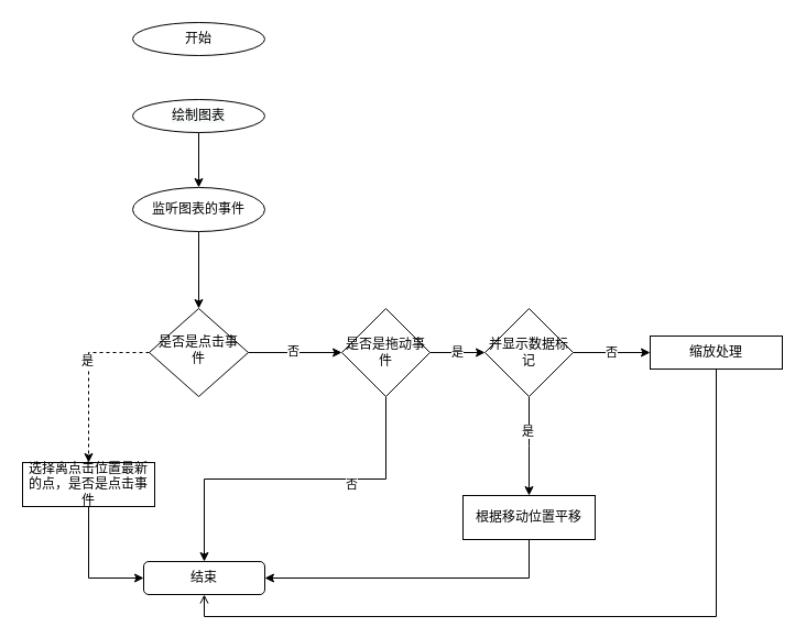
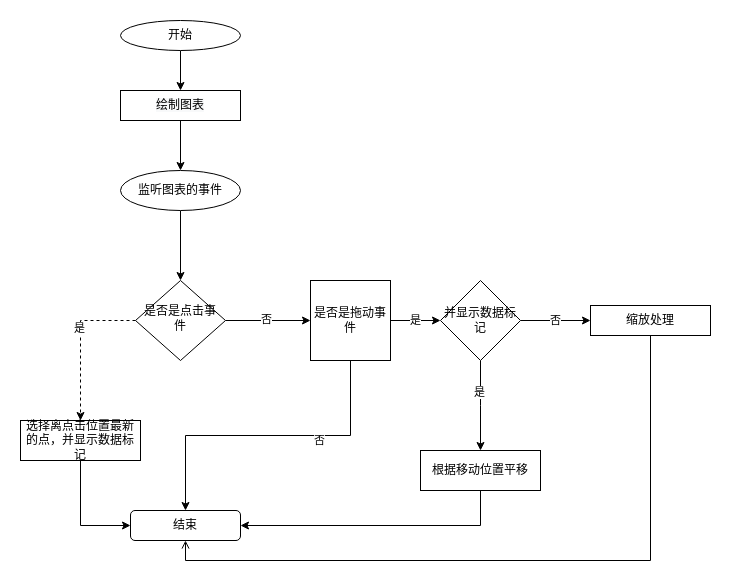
  <mxCell id="0" />
  <mxCell id="1" parent="0" />
+ <mxCell id="2" style="edgeStyle=orthogonalEdgeStyle;rounded=0;orthogonalLoop=1;jettySize=auto;html=1;exitX=0.5;exitY=1;exitDx=0;exitDy=0;entryX=0.5;entryY=0;entryDx=0;entryDy=0;entryPerimeter=0;" edge="1" parent="1" source="3" target="5"><mxGeometry relative="1" as="geometry"><mxPoint x="310" y="110" as="targetPoint" /></mxGeometry></mxCell>
  <mxCell id="3" value="开始" style="ellipse;whiteSpace=wrap;html=1;fontSize=12;glass=0;strokeWidth=1;shadow=0;" parent="1" vertex="1"><mxGeometry x="120" y="20" width="120" height="30" as="geometry" /></mxCell>
  <mxCell id="4" style="edgeStyle=orthogonalEdgeStyle;rounded=0;orthogonalLoop=1;jettySize=auto;html=1;exitX=0.5;exitY=1;exitDx=0;exitDy=0;entryX=0.5;entryY=0;entryDx=0;entryDy=0;" edge="1" parent="1" source="5" target="7"><mxGeometry relative="1" as="geometry" /></mxCell>
- <mxCell id="5" value="&lt;meta charset=&quot;utf-8&quot;&gt;&lt;span style=&quot;color: rgb(0, 0, 0); font-family: helvetica; font-size: 12px; font-style: normal; font-weight: 400; letter-spacing: normal; text-align: center; text-indent: 0px; text-transform: none; word-spacing: 0px; background-color: rgb(248, 249, 250); display: inline; float: none;&quot;&gt;绘制图表&lt;/span&gt;" style="ellipse;whiteSpace=wrap;html=1;" vertex="1" parent="1"><mxGeometry x="120" y="90" width="120" height="30" as="geometry" /></mxCell>
+ <mxCell id="5" value="&lt;meta charset=&quot;utf-8&quot;&gt;&lt;span style=&quot;color: rgb(0, 0, 0); font-family: helvetica; font-size: 12px; font-style: normal; font-weight: 400; letter-spacing: normal; text-align: center; text-indent: 0px; text-transform: none; word-spacing: 0px; background-color: rgb(248, 249, 250); display: inline; float: none;&quot;&gt;绘制图表&lt;/span&gt;" style="rounded=0;whiteSpace=wrap;html=1;" vertex="1" parent="1"><mxGeometry x="120" y="90" width="120" height="30" as="geometry" /></mxCell>
  <mxCell id="6" style="edgeStyle=orthogonalEdgeStyle;rounded=0;orthogonalLoop=1;jettySize=auto;html=1;exitX=0.5;exitY=1;exitDx=0;exitDy=0;" edge="1" parent="1" source="7" target="12"><mxGeometry relative="1" as="geometry" /></mxCell>
  <mxCell id="7" value="监听图表的事件" style="ellipse;whiteSpace=wrap;html=1;" vertex="1" parent="1"><mxGeometry x="120" y="170" width="120" height="40" as="geometry" /></mxCell>
  <mxCell id="8" value="" style="edgeStyle=orthogonalEdgeStyle;rounded=0;orthogonalLoop=1;jettySize=auto;html=1;entryX=0.5;entryY=0;entryDx=0;entryDy=0;exitX=0;exitY=0.5;exitDx=0;exitDy=0;dashed=1;" edge="1" parent="1" source="12" target="15"><mxGeometry relative="1" as="geometry"><mxPoint x="420" y="230" as="targetPoint" /><Array as="points"><mxPoint x="80" y="320" /></Array></mxGeometry></mxCell>
  <mxCell id="9" value="是" style="edgeLabel;html=1;align=center;verticalAlign=middle;resizable=0;points=[];" vertex="1" connectable="0" parent="8"><mxGeometry x="-0.2" y="-2" relative="1" as="geometry"><mxPoint as="offset" /></mxGeometry></mxCell>
  <mxCell id="10" value="" style="edgeStyle=orthogonalEdgeStyle;rounded=0;orthogonalLoop=1;jettySize=auto;html=1;entryX=0;entryY=0.5;entryDx=0;entryDy=0;" edge="1" parent="1" source="12" target="19"><mxGeometry relative="1" as="geometry"><mxPoint x="290" y="330" as="targetPoint" /></mxGeometry></mxCell>
  <mxCell id="11" value="否" style="edgeLabel;html=1;align=center;verticalAlign=middle;resizable=0;points=[];" vertex="1" connectable="0" parent="10"><mxGeometry x="-0.067" y="2" relative="1" as="geometry"><mxPoint as="offset" /></mxGeometry></mxCell>
  <mxCell id="12" value="是否是点击事件&lt;br&gt;" style="rhombus;whiteSpace=wrap;html=1;shadow=0;fontFamily=Helvetica;fontSize=12;align=center;strokeWidth=1;spacing=6;spacingTop=-4;" vertex="1" parent="1"><mxGeometry x="135" y="280" width="90" height="80" as="geometry" /></mxCell>
  <mxCell id="13" value="结束" style="rounded=1;whiteSpace=wrap;html=1;fontSize=12;glass=0;strokeWidth=1;shadow=0;" vertex="1" parent="1"><mxGeometry x="130" y="510" width="110" height="30" as="geometry" /></mxCell>
  <mxCell id="14" style="edgeStyle=orthogonalEdgeStyle;rounded=0;orthogonalLoop=1;jettySize=auto;html=1;exitX=0.5;exitY=1;exitDx=0;exitDy=0;entryX=0;entryY=0.5;entryDx=0;entryDy=0;" edge="1" parent="1" source="15" target="13"><mxGeometry relative="1" as="geometry" /></mxCell>
- <mxCell id="15" value="选择离点击位置最新的点，是否是点击事件" style="rounded=0;whiteSpace=wrap;html=1;" vertex="1" parent="1"><mxGeometry x="20" y="420" width="120" height="40" as="geometry" /></mxCell>
+ <mxCell id="15" value="选择离点击位置最新的点，并显示数据标记" style="rounded=0;whiteSpace=wrap;html=1;" vertex="1" parent="1"><mxGeometry x="20" y="420" width="120" height="40" as="geometry" /></mxCell>
  <mxCell id="16" style="edgeStyle=orthogonalEdgeStyle;rounded=0;orthogonalLoop=1;jettySize=auto;html=1;exitX=0.5;exitY=1;exitDx=0;exitDy=0;" edge="1" parent="1" source="19" target="13"><mxGeometry relative="1" as="geometry" /></mxCell>
  <mxCell id="17" value="否" style="edgeLabel;html=1;align=center;verticalAlign=middle;resizable=0;points=[];" vertex="1" connectable="0" parent="16"><mxGeometry x="-0.321" y="4" relative="1" as="geometry"><mxPoint as="offset" /></mxGeometry></mxCell>
  <mxCell id="18" value="是" style="edgeStyle=orthogonalEdgeStyle;rounded=0;orthogonalLoop=1;jettySize=auto;html=1;exitX=1;exitY=0.5;exitDx=0;exitDy=0;entryX=0;entryY=0.5;entryDx=0;entryDy=0;" edge="1" parent="1" source="19" target="23"><mxGeometry relative="1" as="geometry" /></mxCell>
- <mxCell id="19" value="是否是拖动事件" style="rhombus;whiteSpace=wrap;html=1;" vertex="1" parent="1"><mxGeometry x="310" y="280" width="80" height="80" as="geometry" /></mxCell>
+ <mxCell id="19" value="是否是拖动事件" style="whiteSpace=wrap;html=1;rounded=0;" vertex="1" parent="1"><mxGeometry x="310" y="280" width="80" height="80" as="geometry" /></mxCell>
  <mxCell id="20" style="edgeStyle=orthogonalEdgeStyle;rounded=0;orthogonalLoop=1;jettySize=auto;html=1;exitX=0.5;exitY=1;exitDx=0;exitDy=0;" edge="1" parent="1" source="23"><mxGeometry relative="1" as="geometry"><mxPoint x="480" y="450" as="targetPoint" /></mxGeometry></mxCell>
  <mxCell id="21" value="是" style="edgeLabel;html=1;align=center;verticalAlign=middle;resizable=0;points=[];" vertex="1" connectable="0" parent="20"><mxGeometry x="-0.311" y="-2" relative="1" as="geometry"><mxPoint as="offset" /></mxGeometry></mxCell>
  <mxCell id="22" value="否" style="edgeStyle=orthogonalEdgeStyle;rounded=0;orthogonalLoop=1;jettySize=auto;html=1;exitX=1;exitY=0.5;exitDx=0;exitDy=0;entryX=0;entryY=0.5;entryDx=0;entryDy=0;" edge="1" parent="1" source="23" target="27"><mxGeometry relative="1" as="geometry"><mxPoint x="560" y="320" as="targetPoint" /></mxGeometry></mxCell>
  <mxCell id="23" value="并显示数据标记" style="rhombus;whiteSpace=wrap;html=1;" vertex="1" parent="1"><mxGeometry x="440" y="280" width="80" height="80" as="geometry" /></mxCell>
  <mxCell id="24" style="edgeStyle=orthogonalEdgeStyle;rounded=0;orthogonalLoop=1;jettySize=auto;html=1;exitX=0.5;exitY=1;exitDx=0;exitDy=0;entryX=1;entryY=0.5;entryDx=0;entryDy=0;" edge="1" parent="1" source="25" target="13"><mxGeometry relative="1" as="geometry" /></mxCell>
  <mxCell id="25" value="根据移动位置平移" style="rounded=0;whiteSpace=wrap;html=1;" vertex="1" parent="1"><mxGeometry x="420" y="450" width="120" height="40" as="geometry" /></mxCell>
  <mxCell id="26" style="edgeStyle=orthogonalEdgeStyle;rounded=0;orthogonalLoop=1;jettySize=auto;html=1;exitX=0.5;exitY=1;exitDx=0;exitDy=0;entryX=0.5;entryY=1;entryDx=0;entryDy=0;endArrow=open;" edge="1" parent="1" source="27" target="13"><mxGeometry relative="1" as="geometry" /></mxCell>
  <mxCell id="27" value="缩放处理" style="rounded=0;whiteSpace=wrap;html=1;" vertex="1" parent="1"><mxGeometry x="590" y="305" width="120" height="30" as="geometry" /></mxCell>
